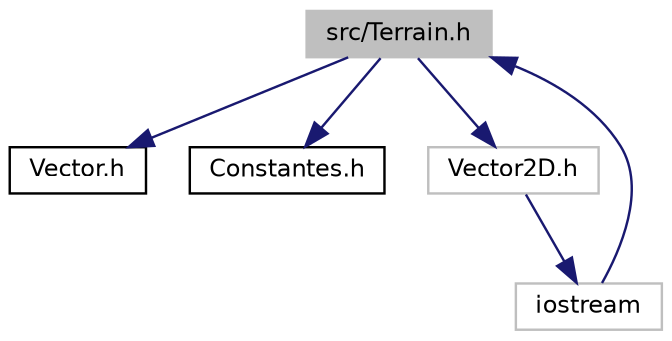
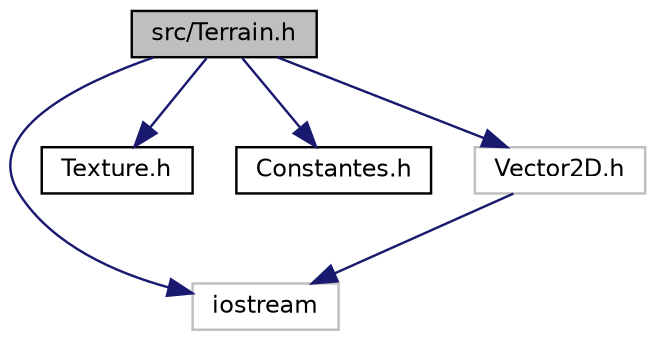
  digraph {
    node [color=black fillcolor=white fontname=Helvetica fontsize=10 shape=record style=filled]
    edge [color=midnightblue fontname=Helvetica fontsize=10 labelfontname=Helvetica labelfontsize=10 style=solid]
-   n1 [color=grey75 fillcolor=grey75 fontcolor=black height=0.2 label="src/Terrain.h" width=0.4]
+   n1 [fillcolor=grey75 fontcolor=black height=0.2 label="src/Terrain.h" width=0.4]
    n2 [color=grey75 height=0.2 label=iostream width=0.4]
-   n3 [height=0.2 label="Vector.h" width=0.4]
+   n3 [height=0.2 label="Texture.h" width=0.4]
    n4 [height=0.2 label="Constantes.h" width=0.4]
    n5 [color=grey75 height=0.2 label="Vector2D.h" width=0.4]
-   n2 -> n1
+   n1 -> n2
    n1 -> n3
    n1 -> n4
    n1 -> n5
    n5 -> n2
  }
